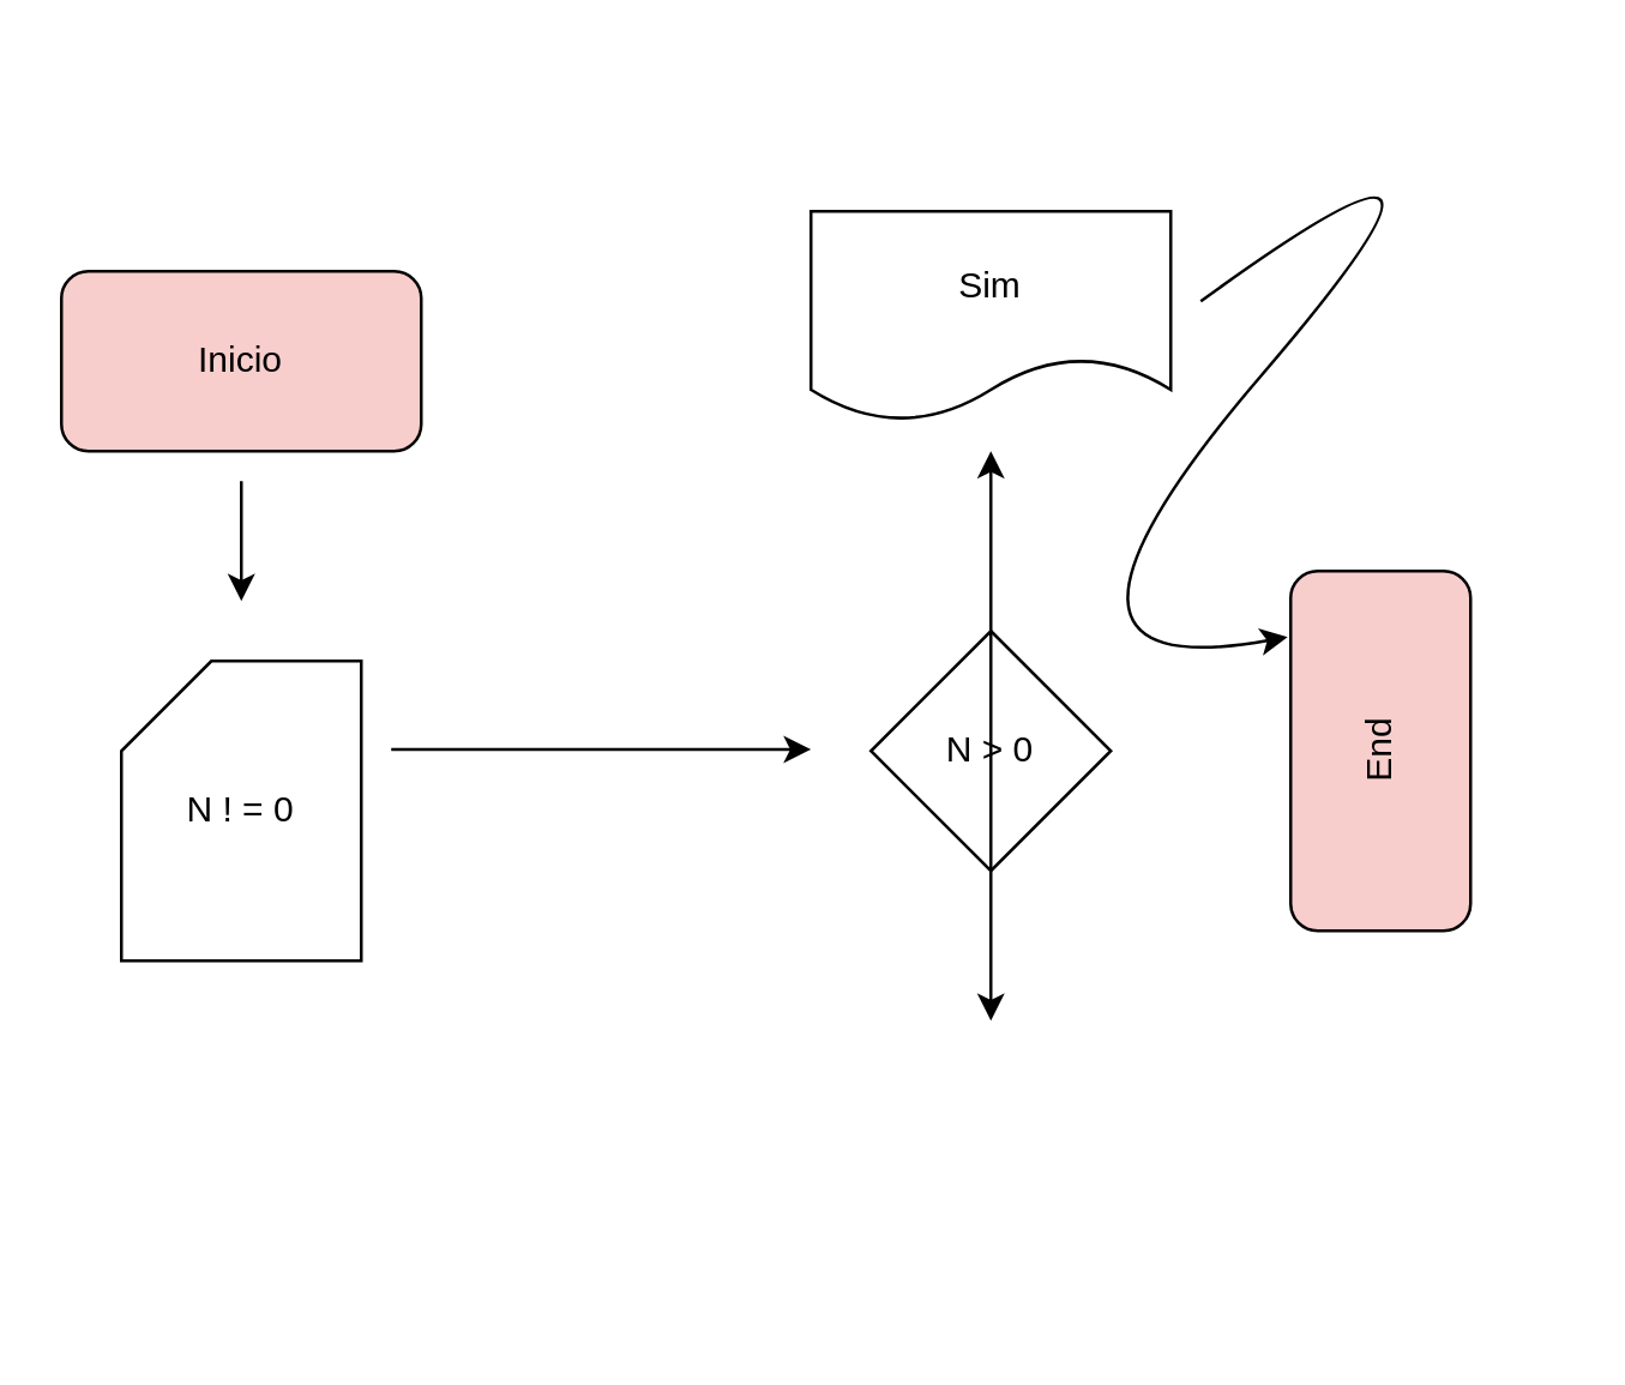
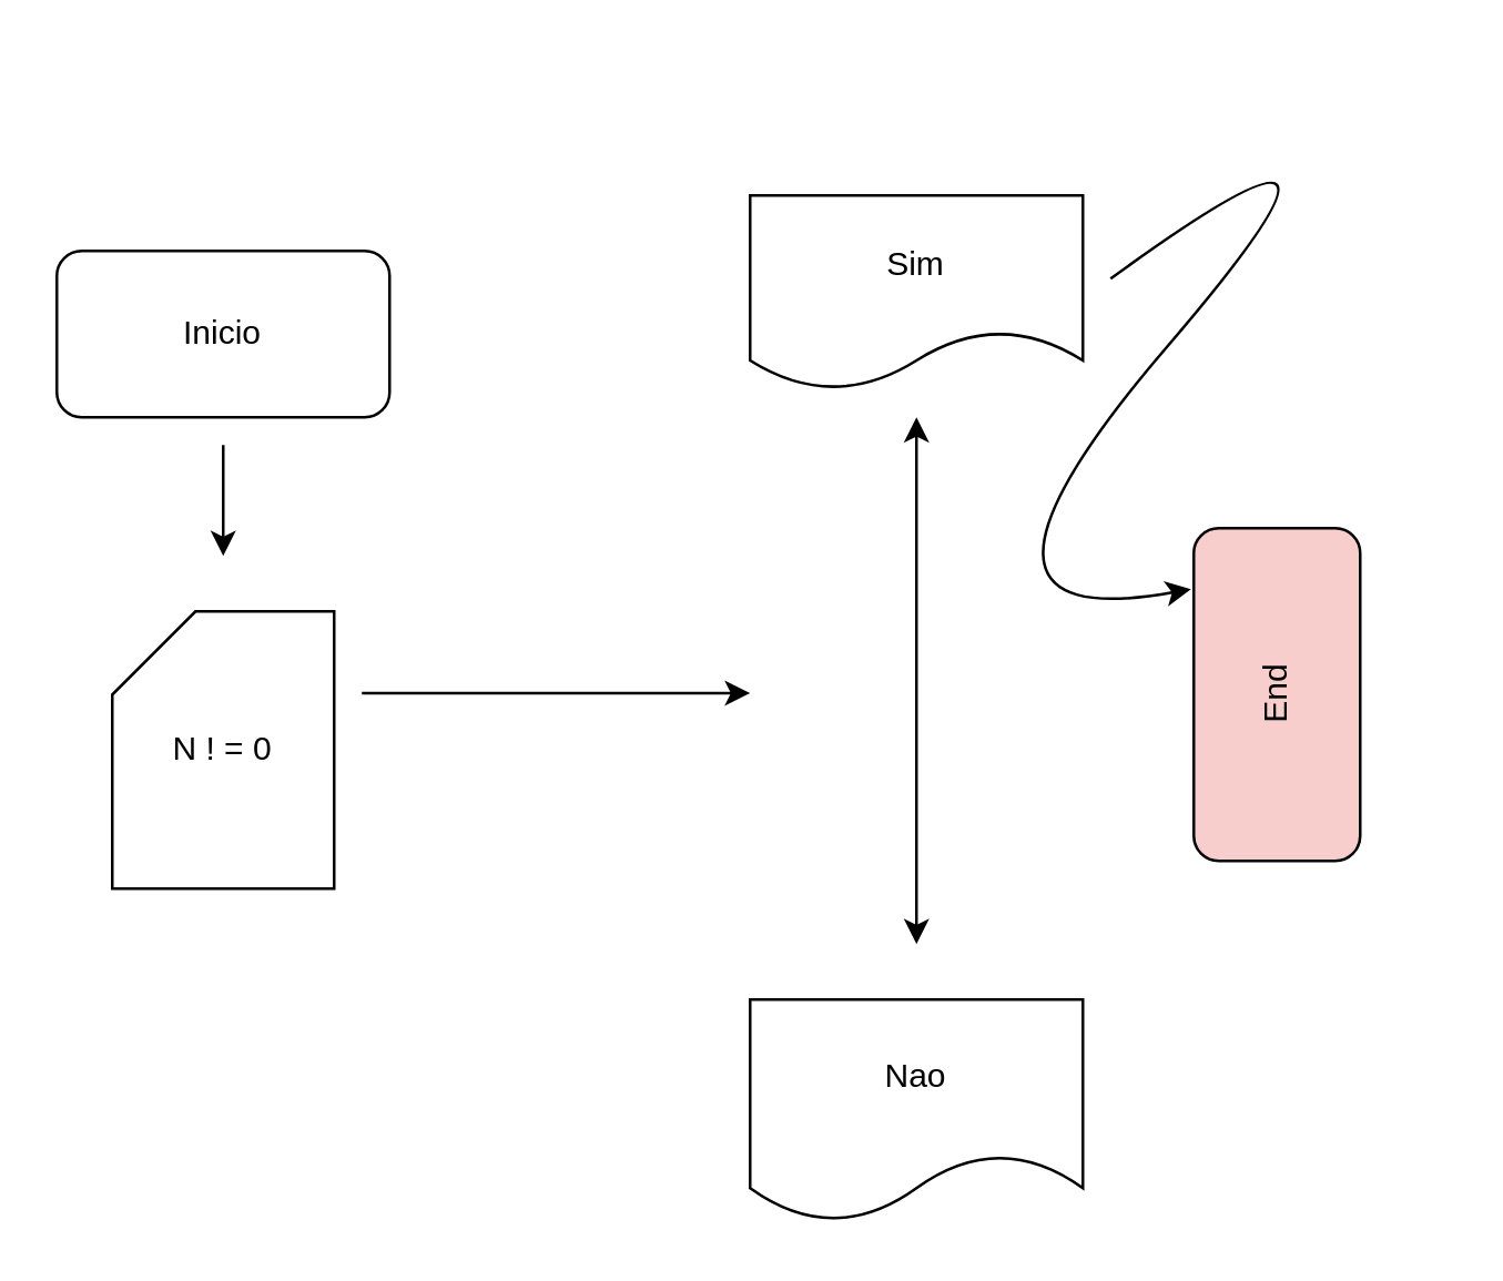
  <mxCell id="0" />
  <mxCell id="1" parent="0" />
- <mxCell id="2" value="Inicio" style="rounded=1;whiteSpace=wrap;html=1;fillColor=#f8cecc;" vertex="1" parent="1"><mxGeometry x="20" y="90" width="120" height="60" as="geometry" /></mxCell>
- <mxCell id="3" value="N &amp;gt; 0" style="rhombus;whiteSpace=wrap;html=1;" vertex="1" parent="1"><mxGeometry x="290" y="210" width="80" height="80" as="geometry" /></mxCell>
+ <mxCell id="2" value="Inicio" style="rounded=1;whiteSpace=wrap;html=1;" vertex="1" parent="1"><mxGeometry x="20" y="90" width="120" height="60" as="geometry" /></mxCell>
  <mxCell id="4" value="N ! = 0" style="shape=card;whiteSpace=wrap;html=1;rotation=0;" vertex="1" parent="1"><mxGeometry x="40" y="220" width="80" height="100" as="geometry" /></mxCell>
  <mxCell id="5" value="Sim" style="shape=document;whiteSpace=wrap;html=1;boundedLbl=1;" vertex="1" parent="1"><mxGeometry x="270" y="70" width="120" height="70" as="geometry" /></mxCell>
+ <mxCell id="6" value="Nao" style="shape=document;whiteSpace=wrap;html=1;boundedLbl=1;" vertex="1" parent="1"><mxGeometry x="270" y="360" width="120" height="80" as="geometry" /></mxCell>
  <mxCell id="7" value="End" style="rounded=1;whiteSpace=wrap;html=1;rotation=-90;fillColor=#f8cecc;" vertex="1" parent="1"><mxGeometry x="400" y="220" width="120" height="60" as="geometry" /></mxCell>
  <mxCell id="8" value="" style="endArrow=classic;html=1;rounded=0;" edge="1" parent="1"><mxGeometry width="50" height="50" relative="1" as="geometry"><mxPoint x="80" y="160" as="sourcePoint" /><mxPoint x="80" y="200" as="targetPoint" /></mxGeometry></mxCell>
  <mxCell id="9" value="" style="endArrow=classic;html=1;rounded=0;" edge="1" parent="1"><mxGeometry width="50" height="50" relative="1" as="geometry"><mxPoint x="130" y="249.5" as="sourcePoint" /><mxPoint x="270" y="249.5" as="targetPoint" /></mxGeometry></mxCell>
  <mxCell id="10" value="" style="endArrow=classic;startArrow=classic;html=1;rounded=0;" edge="1" parent="1"><mxGeometry width="50" height="50" relative="1" as="geometry"><mxPoint x="330" y="340" as="sourcePoint" /><mxPoint x="330" y="150" as="targetPoint" /></mxGeometry></mxCell>
  <mxCell id="11" value="" style="curved=1;endArrow=classic;html=1;rounded=0;entryX=0.817;entryY=-0.017;entryDx=0;entryDy=0;entryPerimeter=0;" edge="1" parent="1" target="7"><mxGeometry width="50" height="50" relative="1" as="geometry"><mxPoint x="400" y="100" as="sourcePoint" /><mxPoint x="390" y="160" as="targetPoint" /><Array as="points"><mxPoint x="510" y="20" /><mxPoint x="330" y="230" /></Array></mxGeometry></mxCell>
